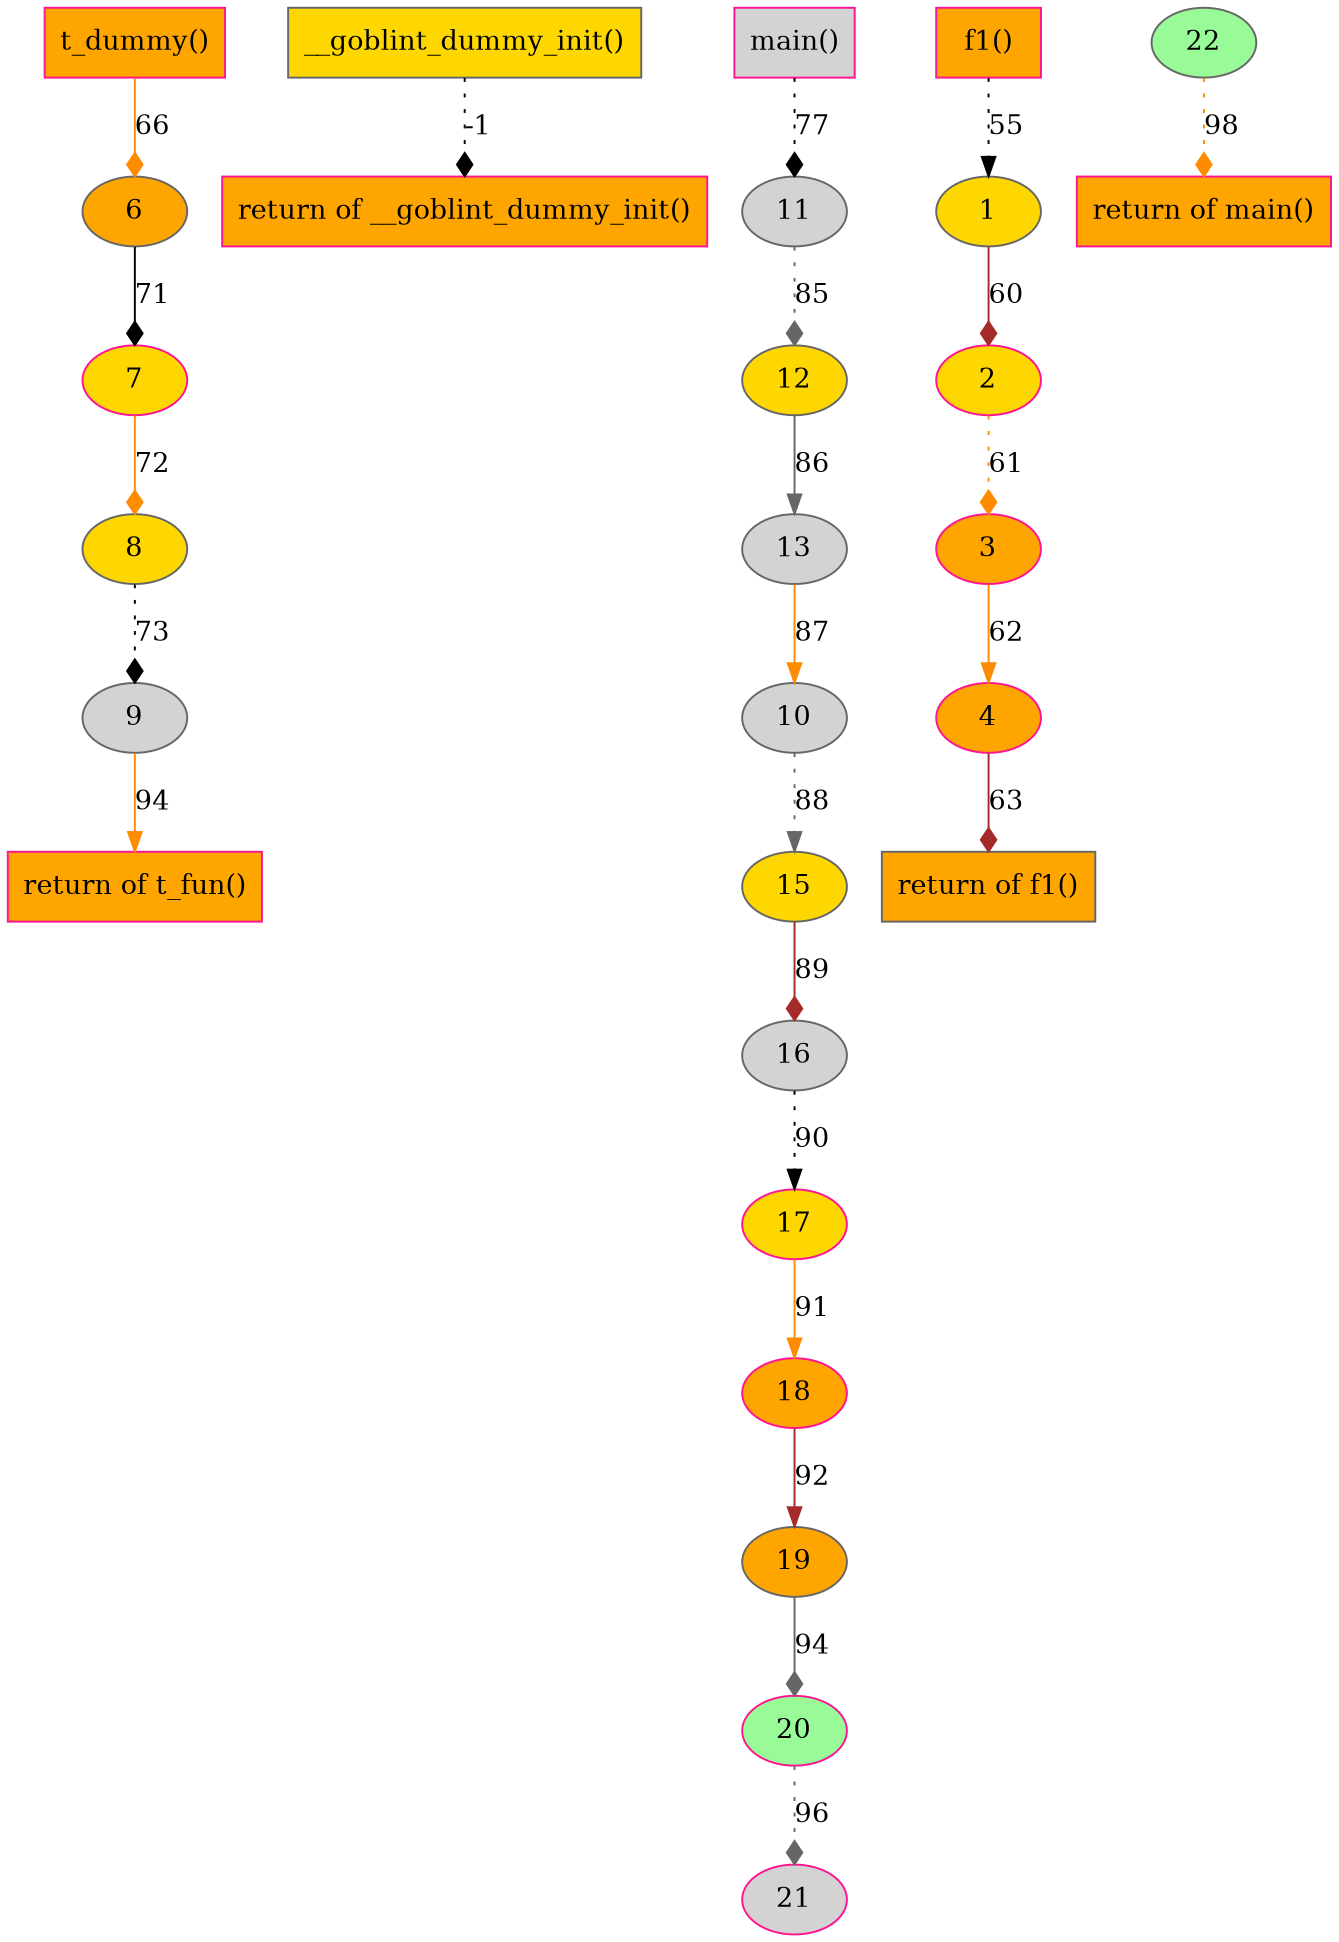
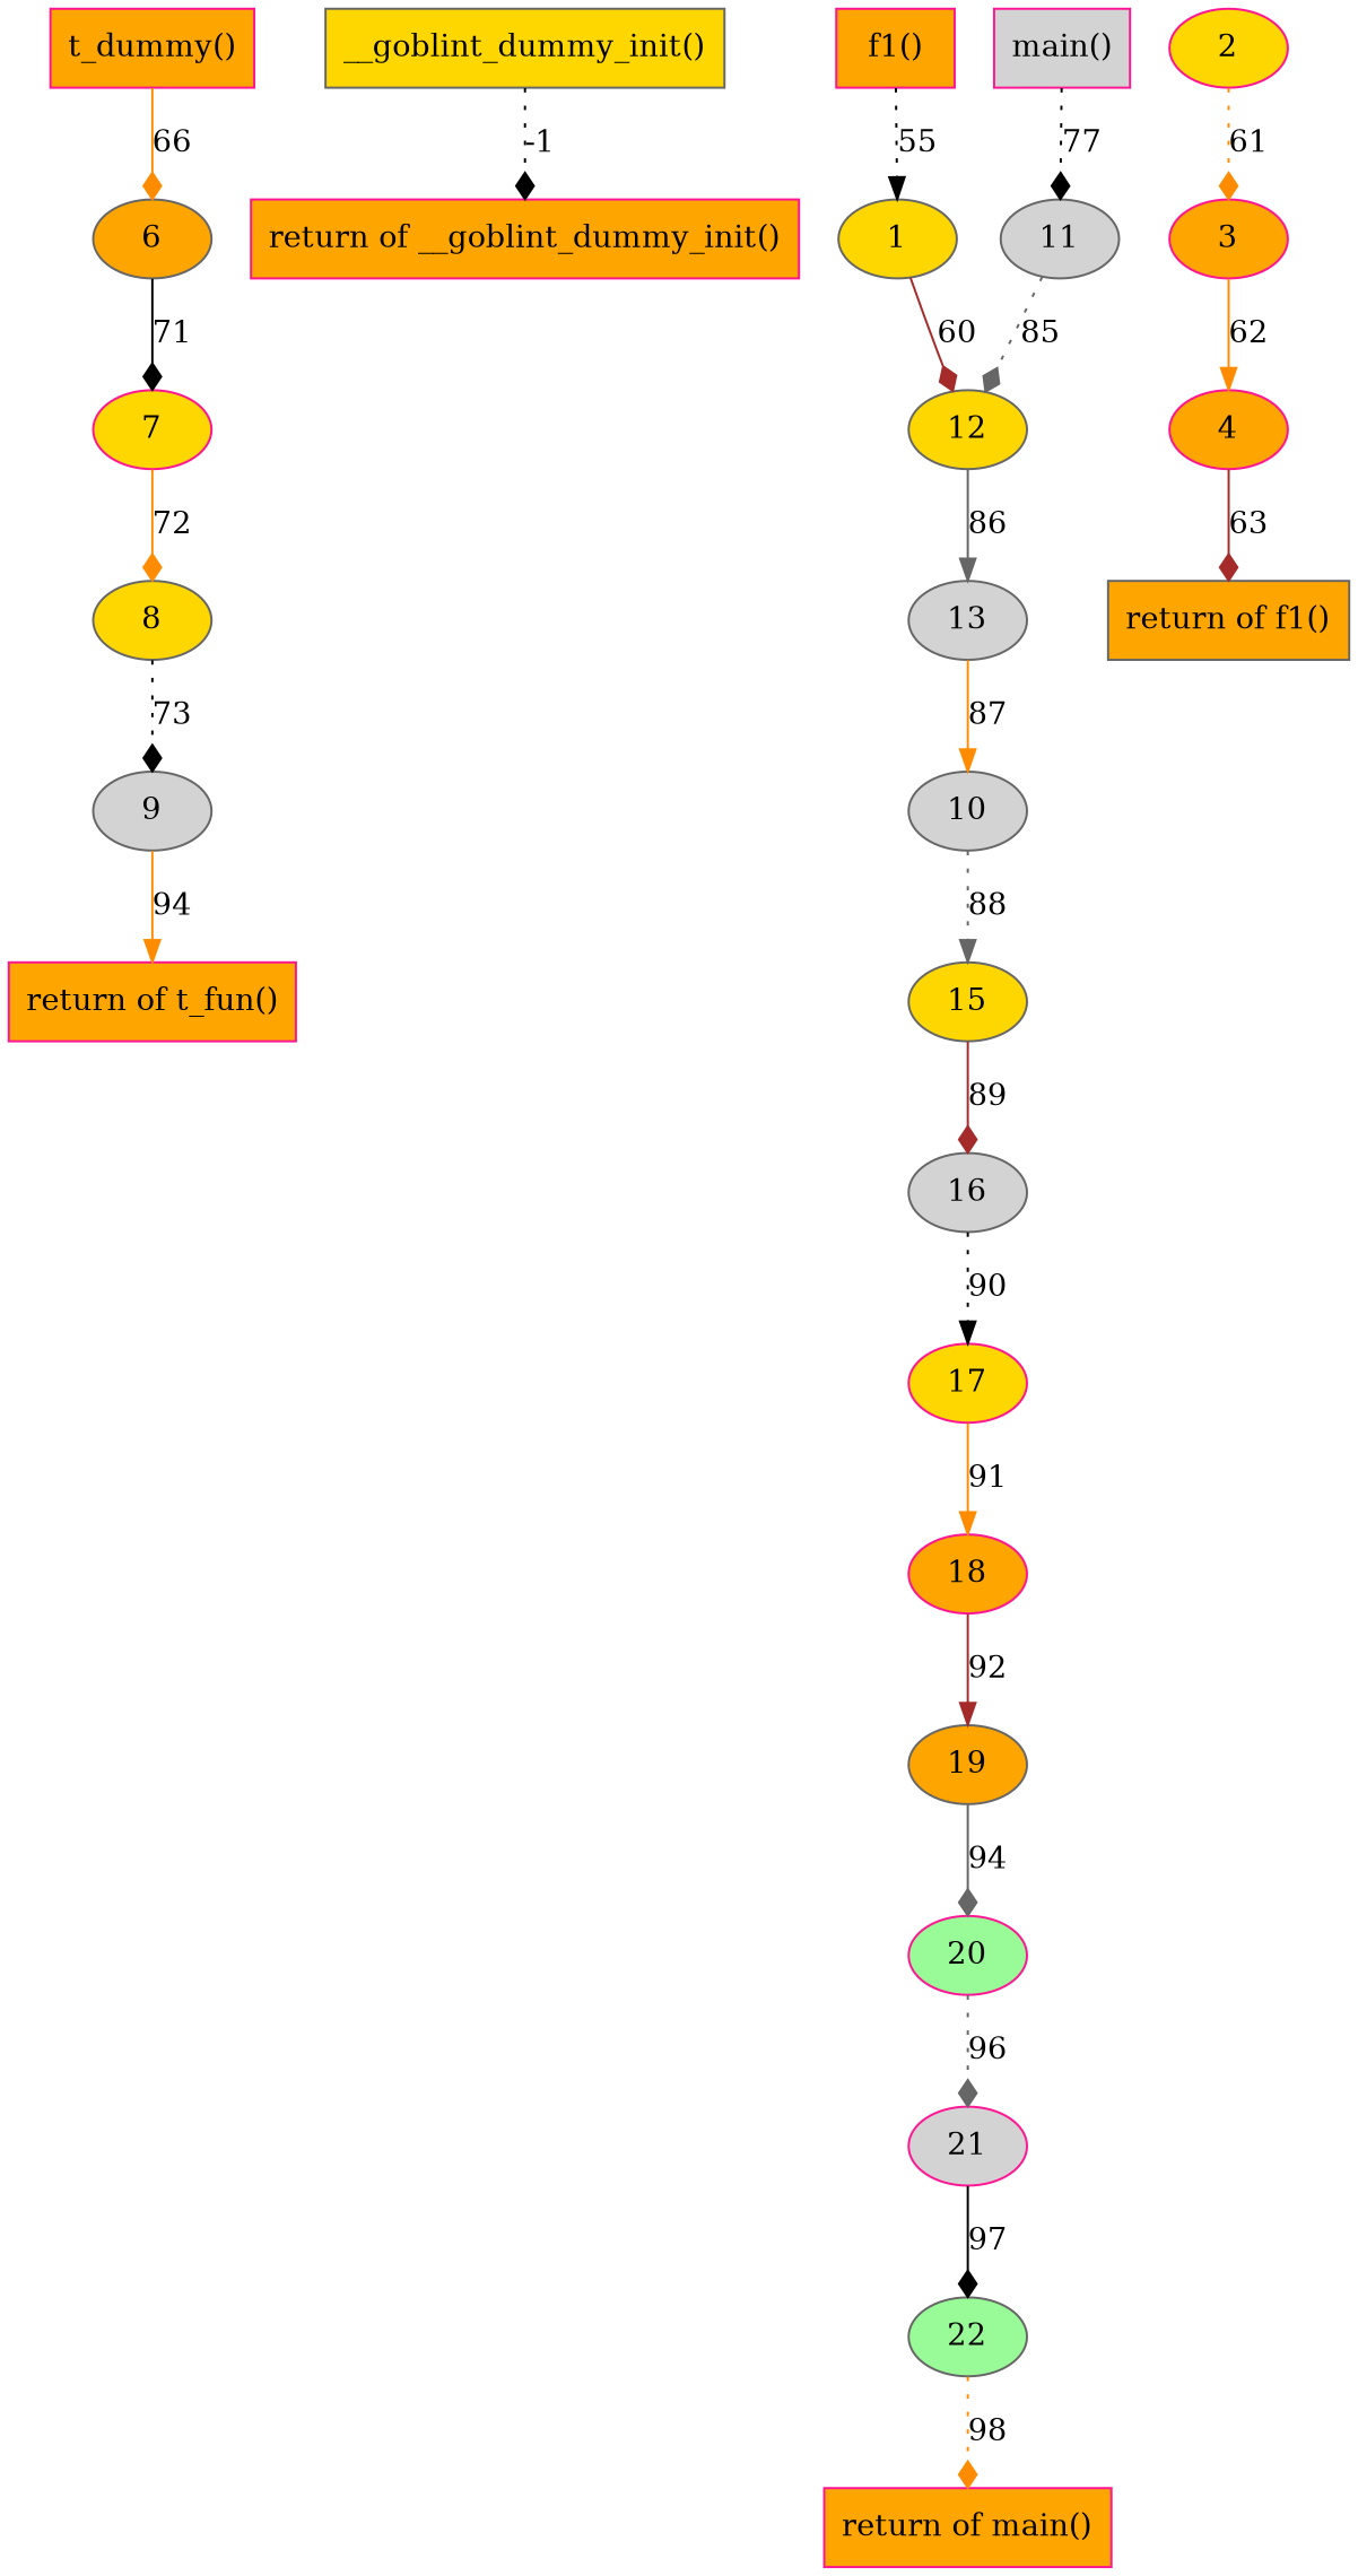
  digraph {
    node [color=deeppink fillcolor=orange style=filled]
    edge [arrowhead=diamond color=darkorange style=solid]
    7 [fillcolor=gold]
    8 [color=gray40 fillcolor=gold]
    9 [color=gray40 fillcolor=lightgrey]
    n4 [label="return of t_fun()" shape=box]
    n5 [color=gray40 fillcolor=gold label="__goblint_dummy_init()" shape=box]
    n6 [label="return of __goblint_dummy_init()" shape=box]
    19 [color=gray40]
    18
    20 [fillcolor=palegreen]
    21 [fillcolor=lightgrey]
    13 [color=gray40 fillcolor=lightgrey]
    n12 [color=gray40 fillcolor=lightgrey label=10]
    15 [color=gray40 fillcolor=gold]
    16 [color=gray40 fillcolor=lightgrey]
    n15 [color=gray40 label="return of f1()" shape=box]
    4
    1 [color=gray40 fillcolor=gold]
    2 [fillcolor=gold]
    3
    17 [fillcolor=gold]
    n21 [fillcolor=lightgrey label="main()" shape=box]
    11 [color=gray40 fillcolor=lightgrey]
    12 [color=gray40 fillcolor=gold]
    n24 [label="return of main()" shape=box]
    22 [color=gray40 fillcolor=palegreen]
    6 [color=gray40]
    n27 [label="f1()" shape=box]
    n28 [label="t_dummy()" shape=box]
    7 -> 8 [label=72]
    8 -> 9 [color=black label=73 style=dotted]
    9 -> n4 [arrowhead=normal label=94]
    n5 -> n6 [color=black label=-1 style=dotted]
    19 -> 20 [color=gray40 label=94]
    18 -> 19 [arrowhead=normal color=brown label=92]
    20 -> 21 [color=gray40 label=96 style=dotted]
+   21 -> 22 [color=black label=97]
    13 -> n12 [arrowhead=normal label=87]
    n12 -> 15 [arrowhead=normal color=gray40 label=88 style=dotted]
    15 -> 16 [color=brown label=89]
    16 -> 17 [arrowhead=normal color=black label=90 style=dotted]
    4 -> n15 [color=brown label=63]
-   1 -> 2 [color=brown label=60]
+   1 -> 12 [color=brown label=60]
    2 -> 3 [label=61 style=dotted]
    3 -> 4 [arrowhead=normal label=62]
    17 -> 18 [arrowhead=normal label=91]
    n21 -> 11 [color=black label=77 style=dotted]
    11 -> 12 [color=gray40 label=85 style=dotted]
    12 -> 13 [arrowhead=normal color=gray40 label=86]
    22 -> n24 [label=98 style=dotted]
    6 -> 7 [color=black label=71]
    n27 -> 1 [arrowhead=normal color=black label=55 style=dotted]
    n28 -> 6 [label=66]
  }
